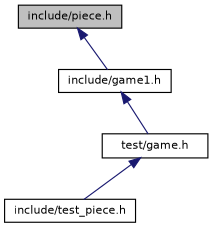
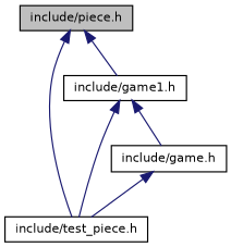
  digraph {
    node [color=black fillcolor=white fontname=Helvetica fontsize=10 shape=record style=filled]
    edge [color=midnightblue dir=back fontname=Helvetica fontsize=10 labelfontname=Helvetica labelfontsize=10 style=solid]
    n1 [fillcolor=grey75 fontcolor=black height=0.2 label="include/piece.h" width=0.4]
    n2 [height=0.2 label="include/test_piece.h" width=0.4]
    n3 [height=0.2 label="include/game1.h" width=0.4]
-   n4 [height=0.2 label="test/game.h" width=0.4]
+   n4 [height=0.2 label="include/game.h" width=0.4]
+   n1 -> n2
    n1 -> n3
+   n3 -> n2
    n3 -> n4
    n4 -> n2
  }
